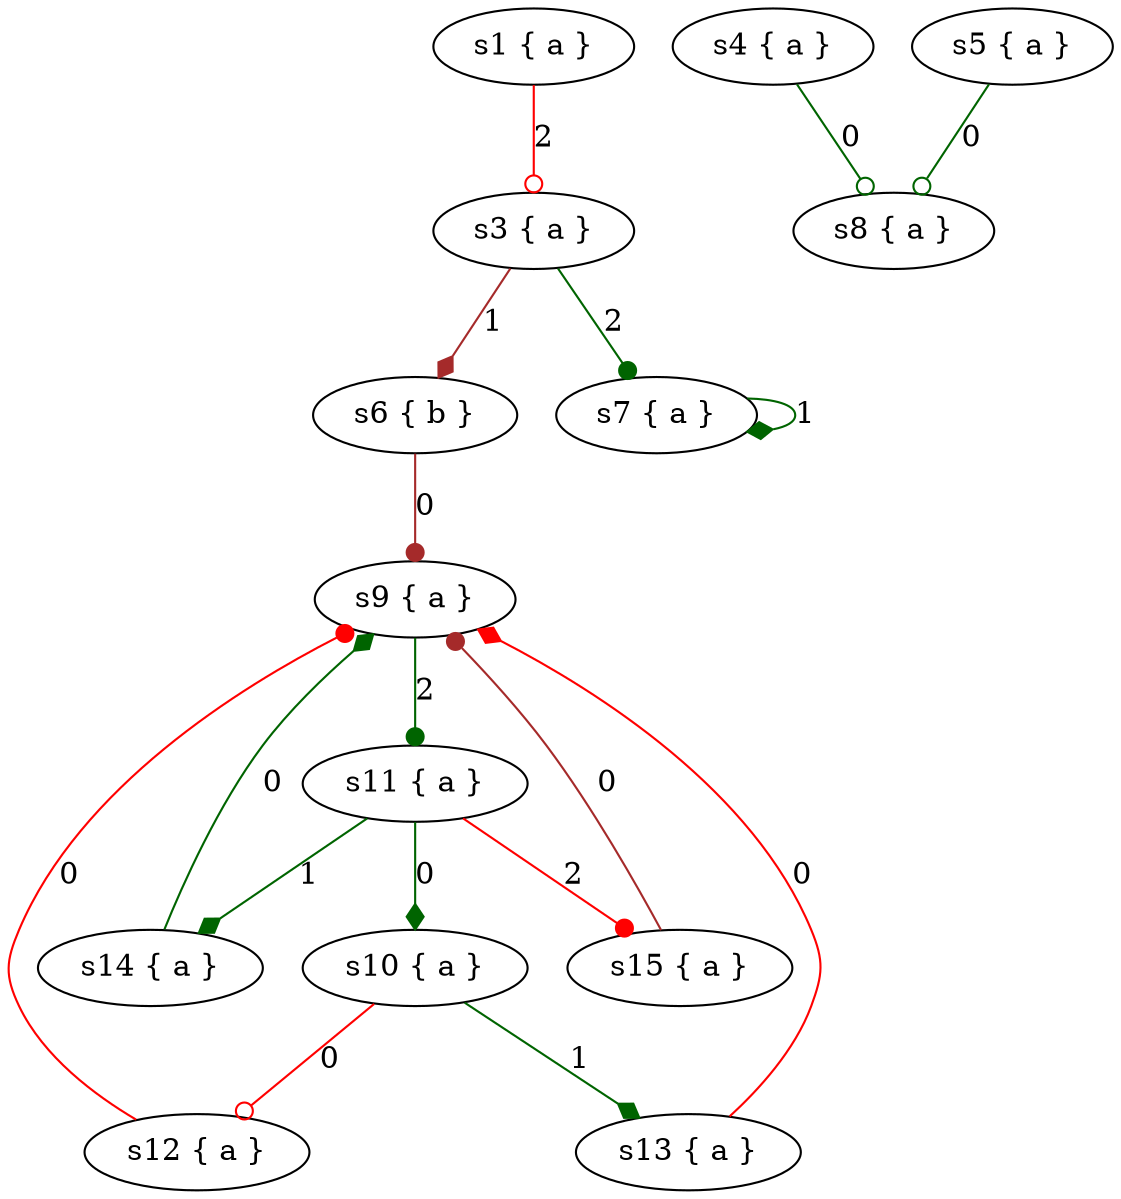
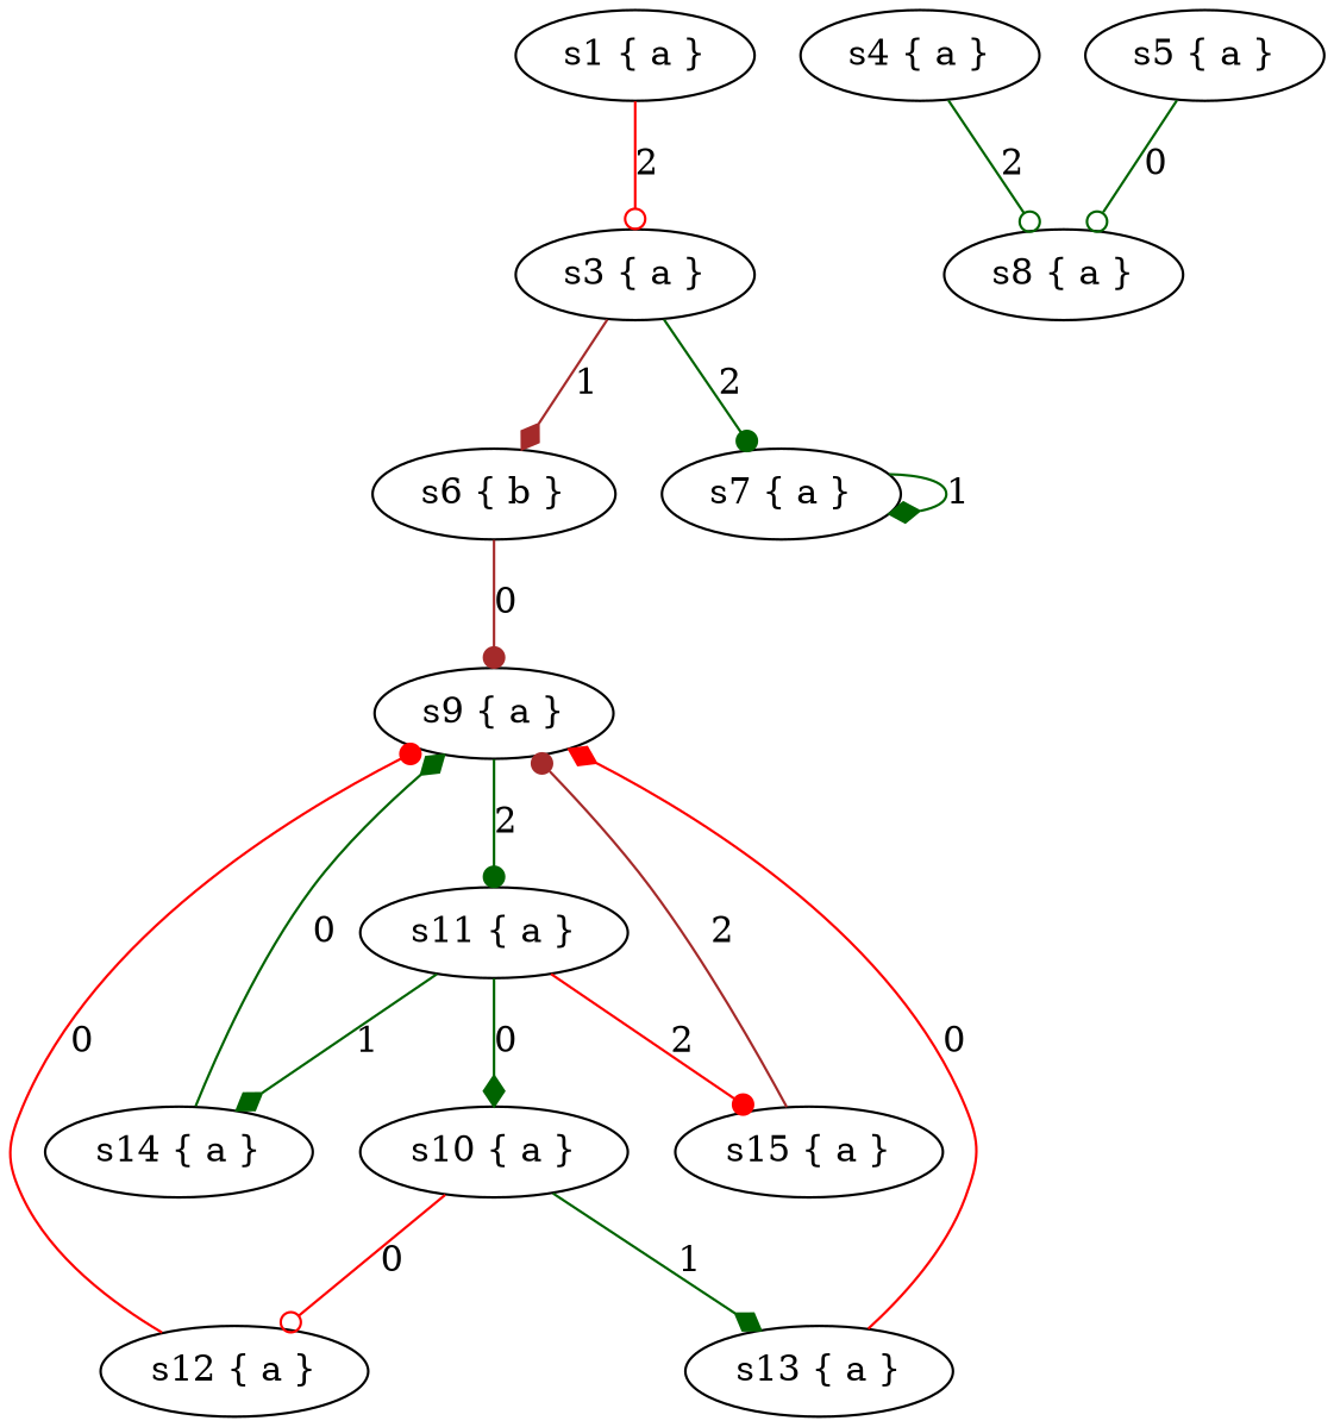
  digraph {
    edge [arrowhead=diamond color=darkgreen]
    n1 [label="s1 { a }"]
    n2 [label="s3 { a }"]
    n3 [label="s6 { b }"]
    n4 [label="s7 { a }"]
    n5 [label="s4 { a }"]
    n6 [label="s8 { a }"]
    n7 [label="s5 { a }"]
    n8 [label="s9 { a }"]
    n9 [label="s11 { a }"]
    n10 [label="s10 { a }"]
    n11 [label="s12 { a }"]
    n12 [label="s13 { a }"]
    n13 [label="s14 { a }"]
    n14 [label="s15 { a }"]
    n1 -> n2 [arrowhead=odot color=red label=2]
    n2 -> n3 [color=brown label=1]
    n2 -> n4 [arrowhead=dot label=2]
    n3 -> n8 [arrowhead=dot color=brown label=0]
    n4 -> n4 [label=1]
-   n5 -> n6 [arrowhead=odot label=0]
+   n5 -> n6 [arrowhead=odot label=2]
    n7 -> n6 [arrowhead=odot label=0]
    n8 -> n9 [arrowhead=dot label=2]
    n9 -> n10 [label=0]
    n9 -> n13 [label=1]
    n9 -> n14 [arrowhead=dot color=red label=2]
    n10 -> n11 [arrowhead=odot color=red label=0]
    n10 -> n12 [label=1]
    n11 -> n8 [arrowhead=dot color=red label=0]
    n12 -> n8 [color=red label=0]
    n13 -> n8 [label=0]
-   n14 -> n8 [arrowhead=dot color=brown label=0]
+   n14 -> n8 [arrowhead=dot color=brown label=2]
  }
